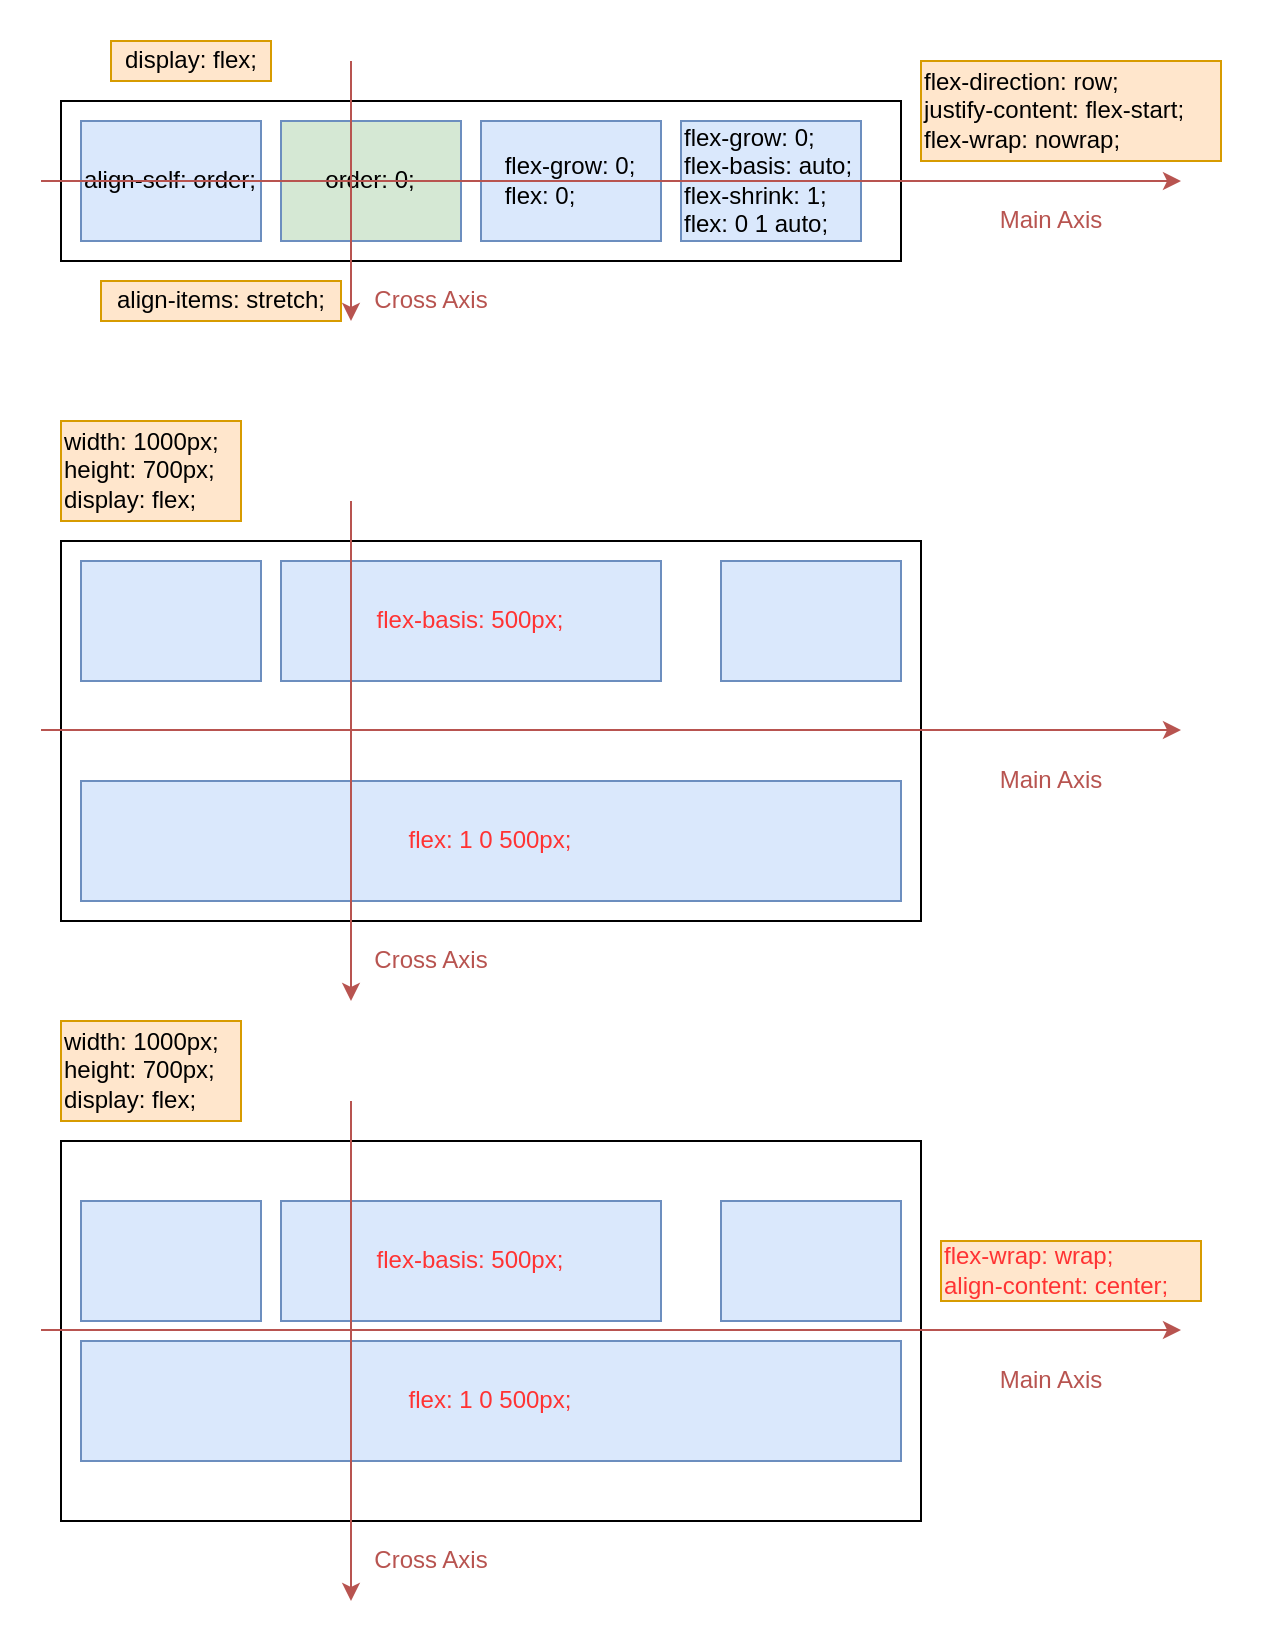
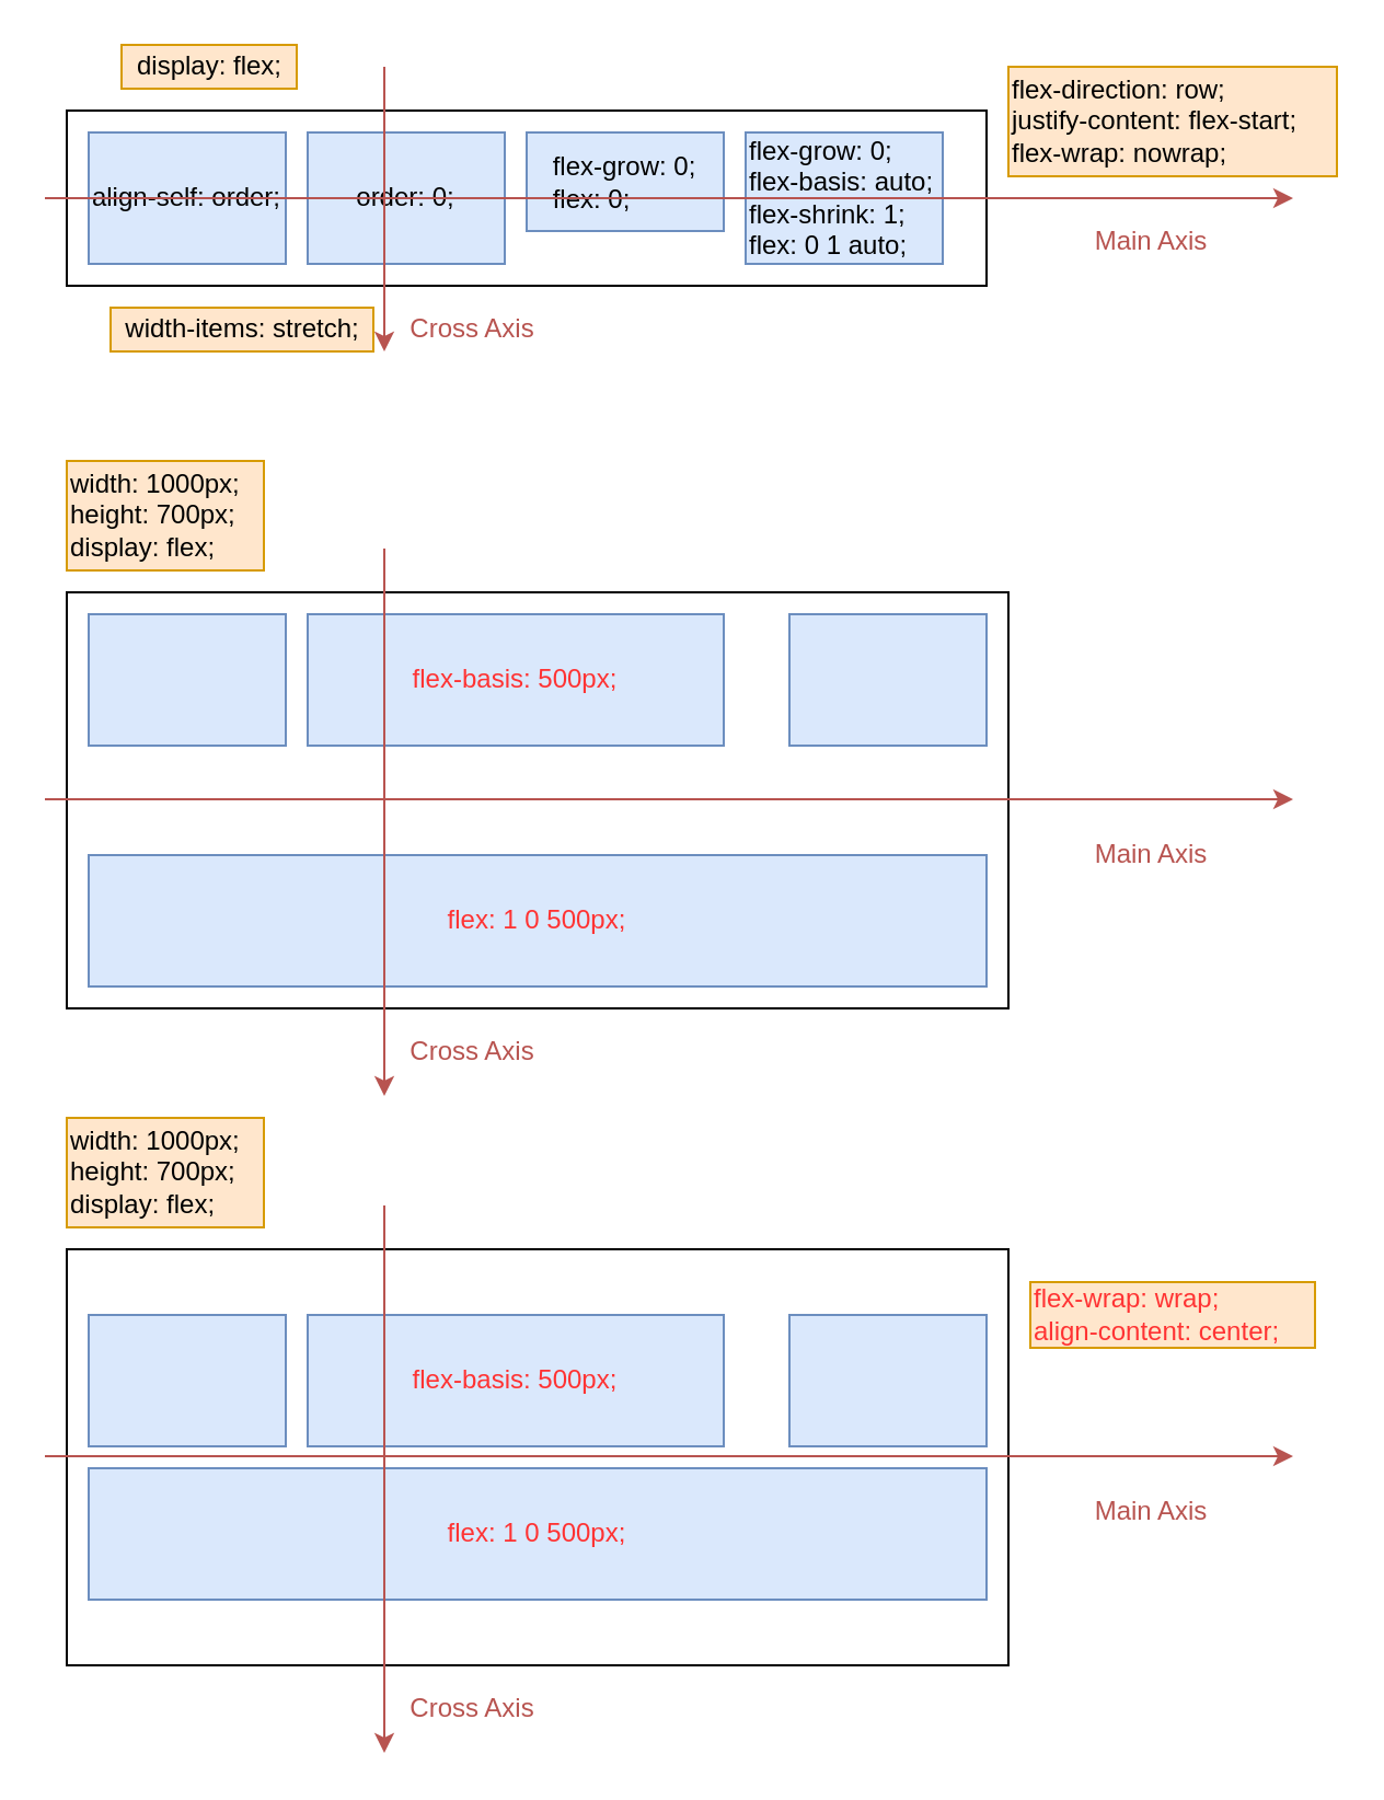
  <mxCell id="0" />
  <mxCell id="1" parent="0" />
  <mxCell id="2" value="" style="rounded=0;whiteSpace=wrap;html=1;" parent="1" vertex="1"><mxGeometry x="30" y="50" width="420" height="80" as="geometry" /></mxCell>
  <mxCell id="3" value="align-self: order;" style="rounded=0;whiteSpace=wrap;html=1;fillColor=#dae8fc;strokeColor=#6c8ebf;" parent="1" vertex="1"><mxGeometry x="40" y="60" width="90" height="60" as="geometry" /></mxCell>
- <mxCell id="4" value="order: 0;" style="rounded=0;whiteSpace=wrap;html=1;fillColor=#d5e8d4;strokeColor=#6c8ebf;" parent="1" vertex="1"><mxGeometry x="140" y="60" width="90" height="60" as="geometry" /></mxCell>
- <mxCell id="5" value="&lt;div style=&quot;text-align: left&quot;&gt;&lt;span&gt;flex-grow: 0;&lt;/span&gt;&lt;/div&gt;&lt;span&gt;&lt;div style=&quot;text-align: left&quot;&gt;&lt;span&gt;flex: 0;&lt;/span&gt;&lt;/div&gt;&lt;/span&gt;" style="rounded=0;whiteSpace=wrap;html=1;fillColor=#dae8fc;strokeColor=#6c8ebf;" parent="1" vertex="1"><mxGeometry x="240" y="60" width="90" height="60" as="geometry" /></mxCell>
+ <mxCell id="4" value="order: 0;" style="rounded=0;whiteSpace=wrap;html=1;fillColor=#dae8fc;strokeColor=#6c8ebf;" parent="1" vertex="1"><mxGeometry x="140" y="60" width="90" height="60" as="geometry" /></mxCell>
+ <mxCell id="5" value="&lt;div style=&quot;text-align: left&quot;&gt;&lt;span&gt;flex-grow: 0;&lt;/span&gt;&lt;/div&gt;&lt;span&gt;&lt;div style=&quot;text-align: left&quot;&gt;&lt;span&gt;flex: 0;&lt;/span&gt;&lt;/div&gt;&lt;/span&gt;" style="rounded=0;whiteSpace=wrap;html=1;fillColor=#dae8fc;strokeColor=#6c8ebf;" parent="1" vertex="1"><mxGeometry x="240" y="60" width="90" height="45" as="geometry" /></mxCell>
  <mxCell id="6" value="flex-grow: 0;&lt;br&gt;flex-basis: auto;&lt;br&gt;flex-shrink: 1;&lt;br&gt;flex: 0 1&amp;nbsp;auto;" style="rounded=0;whiteSpace=wrap;html=1;fillColor=#dae8fc;strokeColor=#6c8ebf;align=left;" parent="1" vertex="1"><mxGeometry x="340" y="60" width="90" height="60" as="geometry" /></mxCell>
  <mxCell id="7" value="" style="endArrow=classic;html=1;fillColor=#f8cecc;strokeColor=#b85450;" parent="1" edge="1"><mxGeometry width="50" height="50" relative="1" as="geometry"><mxPoint x="20" y="90" as="sourcePoint" /><mxPoint x="590" y="90" as="targetPoint" /></mxGeometry></mxCell>
  <mxCell id="8" value="" style="endArrow=classic;html=1;fillColor=#f8cecc;strokeColor=#b85450;" parent="1" edge="1"><mxGeometry width="50" height="50" relative="1" as="geometry"><mxPoint x="175" y="30" as="sourcePoint" /><mxPoint x="175" y="160" as="targetPoint" /></mxGeometry></mxCell>
  <mxCell id="9" value="&lt;font color=&quot;#b85450&quot;&gt;Main Axis&lt;/font&gt;" style="text;html=1;align=center;verticalAlign=middle;resizable=0;points=[];autosize=1;strokeColor=none;" parent="1" vertex="1"><mxGeometry x="490" y="100" width="70" height="20" as="geometry" /></mxCell>
  <mxCell id="10" value="&lt;font color=&quot;#b85450&quot;&gt;Cross Axis&lt;/font&gt;" style="text;html=1;align=center;verticalAlign=middle;resizable=0;points=[];autosize=1;strokeColor=none;" parent="1" vertex="1"><mxGeometry x="180" y="140" width="70" height="20" as="geometry" /></mxCell>
  <mxCell id="11" value="display: flex;" style="text;html=1;align=center;verticalAlign=middle;resizable=0;points=[];autosize=1;strokeColor=#d79b00;fillColor=#ffe6cc;" parent="1" vertex="1"><mxGeometry x="55" y="20" width="80" height="20" as="geometry" /></mxCell>
  <mxCell id="12" value="flex-direction: row;&lt;br&gt;justify-content: flex-start;&lt;br&gt;flex-wrap: nowrap;" style="text;html=1;align=left;verticalAlign=middle;resizable=0;points=[];autosize=1;strokeColor=#d79b00;fillColor=#ffe6cc;" parent="1" vertex="1"><mxGeometry x="460" y="30" width="150" height="50" as="geometry" /></mxCell>
- <mxCell id="13" value="align-items: stretch;" style="text;html=1;align=center;verticalAlign=middle;resizable=0;points=[];autosize=1;strokeColor=#d79b00;fillColor=#ffe6cc;" parent="1" vertex="1"><mxGeometry x="50" y="140" width="120" height="20" as="geometry" /></mxCell>
+ <mxCell id="13" value="width-items: stretch;" style="text;html=1;align=center;verticalAlign=middle;resizable=0;points=[];autosize=1;strokeColor=#d79b00;fillColor=#ffe6cc;" parent="1" vertex="1"><mxGeometry x="50" y="140" width="120" height="20" as="geometry" /></mxCell>
  <mxCell id="14" value="" style="rounded=0;whiteSpace=wrap;html=1;" vertex="1" parent="1"><mxGeometry x="30" y="270" width="430" height="190" as="geometry" /></mxCell>
  <mxCell id="15" value="" style="rounded=0;whiteSpace=wrap;html=1;fillColor=#dae8fc;strokeColor=#6c8ebf;" vertex="1" parent="1"><mxGeometry x="40" y="280" width="90" height="60" as="geometry" /></mxCell>
  <mxCell id="16" value="&lt;font color=&quot;#ff3333&quot;&gt;flex-basis: 500px;&lt;/font&gt;" style="rounded=0;whiteSpace=wrap;html=1;fillColor=#dae8fc;strokeColor=#6c8ebf;" vertex="1" parent="1"><mxGeometry x="140" y="280" width="190" height="60" as="geometry" /></mxCell>
  <mxCell id="17" value="&lt;div style=&quot;text-align: left&quot;&gt;&lt;br&gt;&lt;/div&gt;" style="rounded=0;whiteSpace=wrap;html=1;fillColor=#dae8fc;strokeColor=#6c8ebf;" vertex="1" parent="1"><mxGeometry x="360" y="280" width="90" height="60" as="geometry" /></mxCell>
  <mxCell id="18" value="&lt;font color=&quot;#ff3333&quot;&gt;flex: 1 0 500px;&lt;/font&gt;" style="rounded=0;whiteSpace=wrap;html=1;fillColor=#dae8fc;strokeColor=#6c8ebf;align=center;" vertex="1" parent="1"><mxGeometry x="40" y="390" width="410" height="60" as="geometry" /></mxCell>
  <mxCell id="19" value="" style="endArrow=classic;html=1;fillColor=#f8cecc;strokeColor=#b85450;" edge="1" parent="1"><mxGeometry width="50" height="50" relative="1" as="geometry"><mxPoint x="20" y="364.5" as="sourcePoint" /><mxPoint x="590" y="364.5" as="targetPoint" /></mxGeometry></mxCell>
  <mxCell id="20" value="" style="endArrow=classic;html=1;fillColor=#f8cecc;strokeColor=#b85450;" edge="1" parent="1"><mxGeometry width="50" height="50" relative="1" as="geometry"><mxPoint x="175" y="250" as="sourcePoint" /><mxPoint x="175" y="500" as="targetPoint" /></mxGeometry></mxCell>
  <mxCell id="21" value="&lt;font color=&quot;#b85450&quot;&gt;Main Axis&lt;/font&gt;" style="text;html=1;align=center;verticalAlign=middle;resizable=0;points=[];autosize=1;strokeColor=none;" vertex="1" parent="1"><mxGeometry x="490" y="380" width="70" height="20" as="geometry" /></mxCell>
  <mxCell id="22" value="&lt;font color=&quot;#b85450&quot;&gt;Cross Axis&lt;/font&gt;" style="text;html=1;align=center;verticalAlign=middle;resizable=0;points=[];autosize=1;strokeColor=none;" vertex="1" parent="1"><mxGeometry x="180" y="470" width="70" height="20" as="geometry" /></mxCell>
  <mxCell id="23" value="&lt;div&gt;width: 1000px;&lt;/div&gt;&lt;div&gt;height: 700px;&lt;/div&gt;display: flex;" style="text;html=1;align=left;verticalAlign=middle;resizable=0;points=[];autosize=1;strokeColor=#d79b00;fillColor=#ffe6cc;" vertex="1" parent="1"><mxGeometry x="30" y="210" width="90" height="50" as="geometry" /></mxCell>
  <mxCell id="24" value="" style="rounded=0;whiteSpace=wrap;html=1;" vertex="1" parent="1"><mxGeometry x="30" y="570" width="430" height="190" as="geometry" /></mxCell>
  <mxCell id="25" value="" style="rounded=0;whiteSpace=wrap;html=1;fillColor=#dae8fc;strokeColor=#6c8ebf;" vertex="1" parent="1"><mxGeometry x="40" y="600" width="90" height="60" as="geometry" /></mxCell>
  <mxCell id="26" value="&lt;font color=&quot;#ff3333&quot;&gt;flex-basis: 500px;&lt;/font&gt;" style="rounded=0;whiteSpace=wrap;html=1;fillColor=#dae8fc;strokeColor=#6c8ebf;" vertex="1" parent="1"><mxGeometry x="140" y="600" width="190" height="60" as="geometry" /></mxCell>
  <mxCell id="27" value="&lt;div style=&quot;text-align: left&quot;&gt;&lt;br&gt;&lt;/div&gt;" style="rounded=0;whiteSpace=wrap;html=1;fillColor=#dae8fc;strokeColor=#6c8ebf;" vertex="1" parent="1"><mxGeometry x="360" y="600" width="90" height="60" as="geometry" /></mxCell>
  <mxCell id="28" value="&lt;font color=&quot;#ff3333&quot;&gt;flex: 1 0 500px;&lt;/font&gt;" style="rounded=0;whiteSpace=wrap;html=1;fillColor=#dae8fc;strokeColor=#6c8ebf;align=center;" vertex="1" parent="1"><mxGeometry x="40" y="670" width="410" height="60" as="geometry" /></mxCell>
  <mxCell id="29" value="" style="endArrow=classic;html=1;fillColor=#f8cecc;strokeColor=#b85450;" edge="1" parent="1"><mxGeometry width="50" height="50" relative="1" as="geometry"><mxPoint x="20" y="664.5" as="sourcePoint" /><mxPoint x="590" y="664.5" as="targetPoint" /></mxGeometry></mxCell>
  <mxCell id="30" value="" style="endArrow=classic;html=1;fillColor=#f8cecc;strokeColor=#b85450;" edge="1" parent="1"><mxGeometry width="50" height="50" relative="1" as="geometry"><mxPoint x="175" y="550" as="sourcePoint" /><mxPoint x="175" y="800" as="targetPoint" /></mxGeometry></mxCell>
  <mxCell id="31" value="&lt;font color=&quot;#b85450&quot;&gt;Main Axis&lt;/font&gt;" style="text;html=1;align=center;verticalAlign=middle;resizable=0;points=[];autosize=1;strokeColor=none;" vertex="1" parent="1"><mxGeometry x="490" y="680" width="70" height="20" as="geometry" /></mxCell>
  <mxCell id="32" value="&lt;font color=&quot;#b85450&quot;&gt;Cross Axis&lt;/font&gt;" style="text;html=1;align=center;verticalAlign=middle;resizable=0;points=[];autosize=1;strokeColor=none;" vertex="1" parent="1"><mxGeometry x="180" y="770" width="70" height="20" as="geometry" /></mxCell>
  <mxCell id="33" value="&lt;div&gt;width: 1000px;&lt;/div&gt;&lt;div&gt;height: 700px;&lt;/div&gt;display: flex;" style="text;html=1;align=left;verticalAlign=middle;resizable=0;points=[];autosize=1;strokeColor=#d79b00;fillColor=#ffe6cc;" vertex="1" parent="1"><mxGeometry x="30" y="510" width="90" height="50" as="geometry" /></mxCell>
- <mxCell id="34" value="&lt;font color=&quot;#ff3333&quot;&gt;flex-wrap: wrap;&lt;/font&gt;&lt;br&gt;&lt;font color=&quot;#ff3333&quot;&gt;align-content: center;&lt;/font&gt;" style="text;html=1;align=left;verticalAlign=middle;resizable=0;points=[];autosize=1;strokeColor=#d79b00;fillColor=#ffe6cc;" vertex="1" parent="1"><mxGeometry x="470" y="620" width="130" height="30" as="geometry" /></mxCell>
+ <mxCell id="34" value="&lt;font color=&quot;#ff3333&quot;&gt;flex-wrap: wrap;&lt;/font&gt;&lt;br&gt;&lt;font color=&quot;#ff3333&quot;&gt;align-content: center;&lt;/font&gt;" style="text;html=1;align=left;verticalAlign=middle;resizable=0;points=[];autosize=1;strokeColor=#d79b00;fillColor=#ffe6cc;" vertex="1" parent="1"><mxGeometry x="470" y="585" width="130" height="30" as="geometry" /></mxCell>
